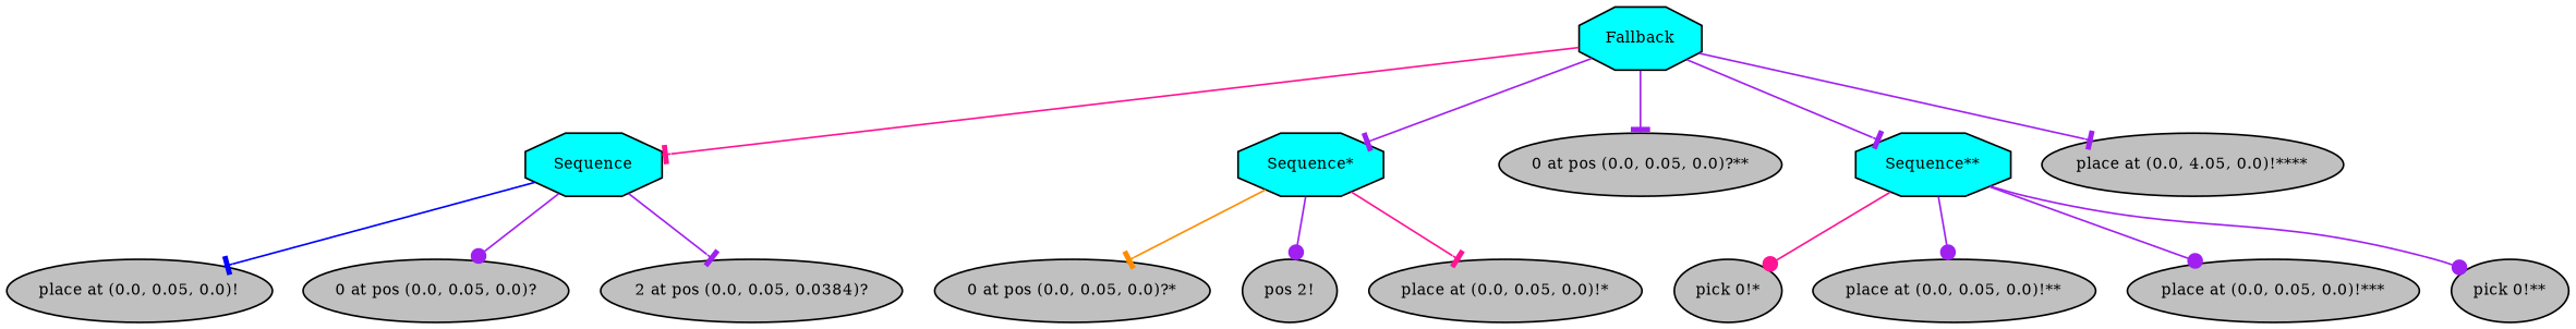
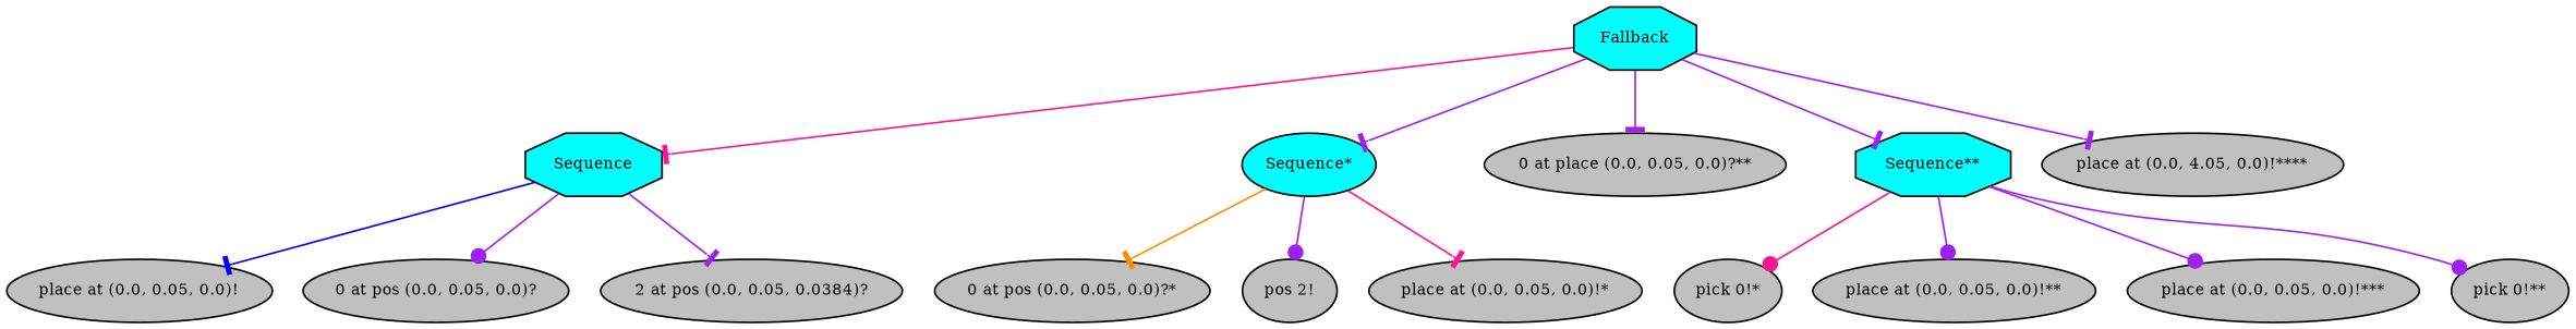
  digraph {
    fontname="times-roman"
    ordering=out
    node [fillcolor=gray fontcolor=black fontname="times-roman" fontsize=9 shape=ellipse style=filled]
    edge [arrowhead=tee color=purple fontname="times-roman"]
    n1 [fillcolor=cyan label=Fallback shape=octagon]
    n2 [fillcolor=cyan label=Sequence shape=octagon]
-   n3 [fillcolor=cyan label="Sequence*" shape=octagon]
-   n4 [label="0 at pos (0.0, 0.05, 0.0)?**"]
+   n3 [fillcolor=cyan label="Sequence*"]
+   n4 [label="0 at place (0.0, 0.05, 0.0)?**"]
    n5 [fillcolor=cyan label="Sequence**" shape=octagon]
    n6 [label="place at (0.0, 4.05, 0.0)!****"]
    n7 [label="place at (0.0, 0.05, 0.0)!"]
    n8 [label="0 at pos (0.0, 0.05, 0.0)?"]
    n9 [label="2 at pos (0.0, 0.05, 0.0384)?"]
    n10 [label="0 at pos (0.0, 0.05, 0.0)?*"]
    n11 [label="pos 2!"]
    n12 [label="place at (0.0, 0.05, 0.0)!*"]
    n13 [label="pick 0!*"]
    n14 [label="place at (0.0, 0.05, 0.0)!**"]
    n15 [label="place at (0.0, 0.05, 0.0)!***"]
    n16 [label="pick 0!**"]
    n1 -> n2 [color=deeppink]
    n1 -> n3
    n1 -> n4
    n1 -> n5
    n1 -> n6
    n2 -> n7 [color=blue]
    n2 -> n8 [arrowhead=dot]
    n2 -> n9
    n3 -> n10 [color=darkorange]
    n3 -> n11 [arrowhead=dot]
    n3 -> n12 [color=deeppink]
    n5 -> n13 [arrowhead=dot color=deeppink]
    n5 -> n14 [arrowhead=dot]
    n5 -> n15 [arrowhead=dot]
    n5 -> n16 [arrowhead=dot]
  }
